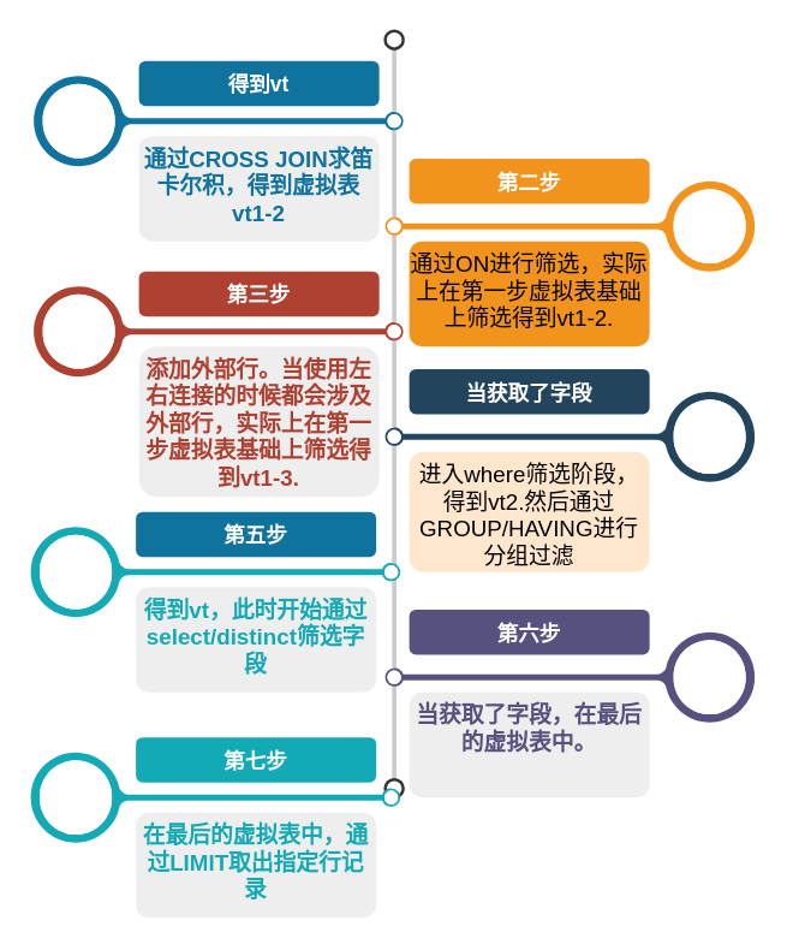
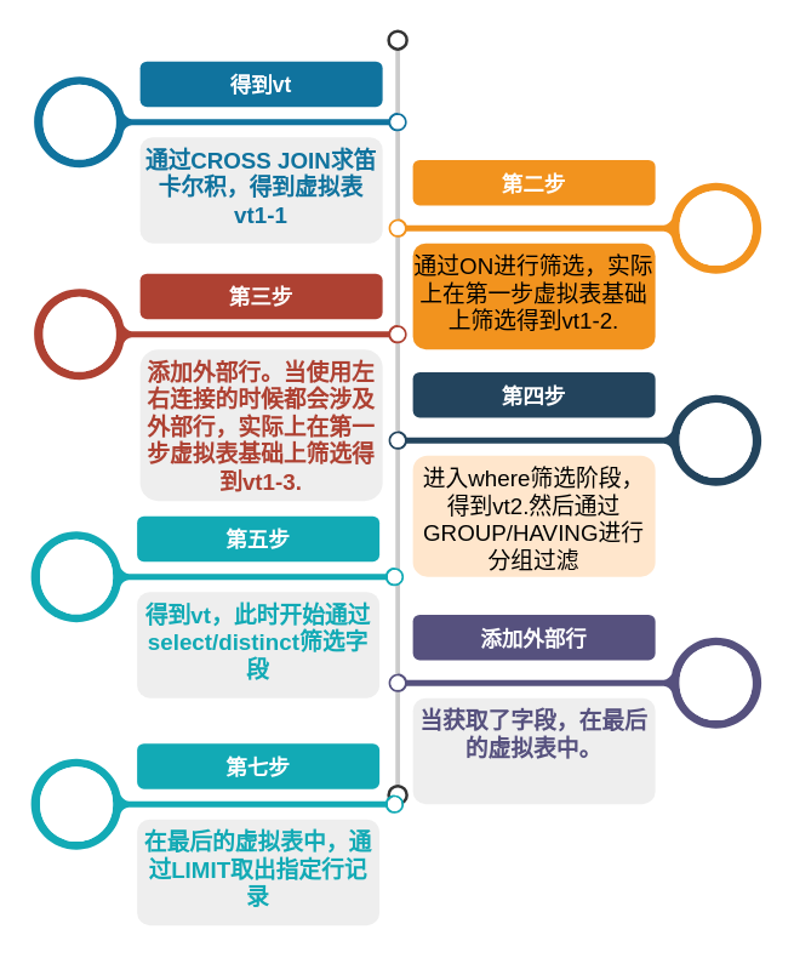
  <mxCell id="0" />
  <mxCell id="1" parent="0" />
  <mxCell id="2" value="" style="endArrow=none;html=1;strokeWidth=3;strokeColor=#CCCCCC;labelBackgroundColor=none;fontSize=16" edge="1" source="3" target="4" parent="1"><mxGeometry relative="1" as="geometry" /></mxCell>
  <mxCell id="3" value="" style="ellipse;whiteSpace=wrap;html=1;aspect=fixed;shadow=0;fillColor=none;strokeColor=#333333;fontSize=16;align=center;strokeWidth=2;" vertex="1" parent="1"><mxGeometry x="256" y="20" width="12" height="12" as="geometry" /></mxCell>
  <mxCell id="4" value="" style="ellipse;whiteSpace=wrap;html=1;aspect=fixed;shadow=0;fillColor=none;strokeColor=#333333;fontSize=16;align=center;strokeWidth=2;" vertex="1" parent="1"><mxGeometry x="256" y="518" width="12" height="12" as="geometry" /></mxCell>
  <mxCell id="5" value="" style="verticalLabelPosition=middle;verticalAlign=middle;html=1;shape=mxgraph.infographic.circularCallout2;dy=15;strokeColor=#10739E;labelPosition=center;align=center;fontColor=#10739E;fontStyle=1;fontSize=24;shadow=0;direction=north;" vertex="1" parent="1"><mxGeometry x="22" width="246" height="60" as="geometry" y="50" /></mxCell>
  <mxCell id="6" value="" style="verticalLabelPosition=middle;verticalAlign=middle;html=1;shape=mxgraph.infographic.circularCallout2;dy=15;strokeColor=#F2931E;labelPosition=center;align=center;fontColor=#F2931E;fontStyle=1;fontSize=24;shadow=0;direction=north;flipH=1;" vertex="1" parent="1"><mxGeometry x="256" y="120" width="246" height="60" as="geometry" /></mxCell>
  <mxCell id="7" value="" style="verticalLabelPosition=middle;verticalAlign=middle;html=1;shape=mxgraph.infographic.circularCallout2;dy=15;strokeColor=#AE4132;labelPosition=center;align=center;fontColor=#10739E;fontStyle=1;fontSize=24;shadow=0;direction=north;" vertex="1" parent="1"><mxGeometry x="22" y="190" width="246" height="60" as="geometry" /></mxCell>
  <mxCell id="8" value="" style="verticalLabelPosition=middle;verticalAlign=middle;html=1;shape=mxgraph.infographic.circularCallout2;dy=15;strokeColor=#23445D;labelPosition=center;align=center;fontColor=#10739E;fontStyle=1;fontSize=24;shadow=0;direction=north;flipH=1;" vertex="1" parent="1"><mxGeometry x="256" y="260" width="246" height="60" as="geometry" /></mxCell>
  <mxCell id="9" value="" style="verticalLabelPosition=middle;verticalAlign=middle;html=1;shape=mxgraph.infographic.circularCallout2;dy=15;strokeColor=#12AAB5;labelPosition=center;align=center;fontColor=#10739E;fontStyle=1;fontSize=24;shadow=0;direction=north;" vertex="1" parent="1"><mxGeometry x="20" y="350" width="246" height="60" as="geometry" /></mxCell>
  <mxCell id="10" value="" style="verticalLabelPosition=middle;verticalAlign=middle;html=1;shape=mxgraph.infographic.circularCallout2;dy=15;strokeColor=#56517E;labelPosition=center;align=center;fontColor=#10739E;fontStyle=1;fontSize=24;shadow=0;direction=north;flipH=1;" vertex="1" parent="1"><mxGeometry x="256" y="420" width="246" height="60" as="geometry" /></mxCell>
  <mxCell id="11" value="得到vt" style="fillColor=#10739E;strokecolor=none;rounded=1;fontColor=#FFFFFF;strokeColor=none;fontStyle=1;fontSize=14;" vertex="1" parent="1"><mxGeometry x="92" y="40" width="160" height="30" as="geometry" /></mxCell>
  <mxCell id="12" value="第二步" style="fillColor=#F2931E;strokecolor=none;rounded=1;fontColor=#FFFFFF;strokeColor=none;fontStyle=1;fontSize=14;" vertex="1" parent="1"><mxGeometry x="272" y="105" width="160" height="30" as="geometry" /></mxCell>
  <mxCell id="13" value="第三步" style="fillColor=#AE4132;strokecolor=none;rounded=1;fontColor=#FFFFFF;strokeColor=none;fontStyle=1;fontSize=14;" vertex="1" parent="1"><mxGeometry x="92" y="180" width="160" height="30" as="geometry" /></mxCell>
- <mxCell id="14" value="当获取了字段" style="fillColor=#23445D;strokecolor=none;rounded=1;fontColor=#FFFFFF;strokeColor=none;fontStyle=1;fontSize=14;" vertex="1" parent="1"><mxGeometry x="272" y="245" width="160" height="30" as="geometry" /></mxCell>
- <mxCell id="15" value="第五步" style="fillColor=#10739e;strokecolor=none;rounded=1;fontColor=#FFFFFF;strokeColor=none;fontStyle=1;fontSize=14;" vertex="1" parent="1"><mxGeometry x="90" y="340" width="160" height="30" as="geometry" /></mxCell>
- <mxCell id="16" value="第六步" style="fillColor=#56517E;strokecolor=none;rounded=1;fontColor=#FFFFFF;strokeColor=none;fontStyle=1;fontSize=14;" vertex="1" parent="1"><mxGeometry x="272" y="405" width="160" height="30" as="geometry" /></mxCell>
- <mxCell id="17" value="&lt;font color=&quot;#10739e&quot; size=&quot;1&quot;&gt;&lt;b style=&quot;font-size: 15px&quot;&gt;通过CROSS JOIN求笛卡尔积，得到虚拟表vt1-2&lt;/b&gt;&lt;/font&gt;" style="rounded=1;strokeColor=none;fillColor=#EEEEEE;align=center;arcSize=12;verticalAlign=top;whiteSpace=wrap;html=1;fontSize=12;" vertex="1" parent="1"><mxGeometry x="92" y="90" width="160" height="70" as="geometry" /></mxCell>
+ <mxCell id="14" value="第四步" style="fillColor=#23445D;strokecolor=none;rounded=1;fontColor=#FFFFFF;strokeColor=none;fontStyle=1;fontSize=14;" vertex="1" parent="1"><mxGeometry x="272" y="245" width="160" height="30" as="geometry" /></mxCell>
+ <mxCell id="15" value="第五步" style="fillColor=#12AAB5;strokecolor=none;rounded=1;fontColor=#FFFFFF;strokeColor=none;fontStyle=1;fontSize=14;" vertex="1" parent="1"><mxGeometry x="90" y="340" width="160" height="30" as="geometry" /></mxCell>
+ <mxCell id="16" value="添加外部行" style="fillColor=#56517E;strokecolor=none;rounded=1;fontColor=#FFFFFF;strokeColor=none;fontStyle=1;fontSize=14;" vertex="1" parent="1"><mxGeometry x="272" y="405" width="160" height="30" as="geometry" /></mxCell>
+ <mxCell id="17" value="&lt;font color=&quot;#10739e&quot; size=&quot;1&quot;&gt;&lt;b style=&quot;font-size: 15px&quot;&gt;通过CROSS JOIN求笛卡尔积，得到虚拟表vt1-1&lt;/b&gt;&lt;/font&gt;" style="rounded=1;strokeColor=none;fillColor=#EEEEEE;align=center;arcSize=12;verticalAlign=top;whiteSpace=wrap;html=1;fontSize=12;" vertex="1" parent="1"><mxGeometry x="92" y="90" width="160" height="70" as="geometry" /></mxCell>
  <mxCell id="18" value="&lt;font&gt;&lt;font style=&quot;font-size: 15px&quot;&gt;通过ON进行筛选，实际上在第一步虚拟表基础上筛选得到vt1-2.&lt;/font&gt;&lt;/font&gt;" style="rounded=1;strokeColor=none;fillColor=#f2931e;align=center;arcSize=12;verticalAlign=top;whiteSpace=wrap;html=1;fontSize=12;" vertex="1" parent="1"><mxGeometry x="272" y="160" width="160" height="70" as="geometry" /></mxCell>
  <mxCell id="19" value="&lt;font color=&quot;#ae4132&quot; size=&quot;1&quot;&gt;&lt;b style=&quot;font-size: 15px&quot;&gt;添加外部行。当使用左右连接的时候都会涉及外部行，实际上在第一步虚拟表基础上筛选得到vt1-3.&lt;/b&gt;&lt;/font&gt;" style="rounded=1;strokeColor=none;fillColor=#EEEEEE;align=center;arcSize=12;verticalAlign=top;whiteSpace=wrap;html=1;fontSize=12;" vertex="1" parent="1"><mxGeometry x="92" y="230" width="160" height="100" as="geometry" /></mxCell>
  <mxCell id="20" value="&lt;font style=&quot;font-size: 15px&quot;&gt;进入where筛选阶段，得到vt2.然后通过GROUP/HAVING进行分组过滤&lt;/font&gt;" style="rounded=1;strokeColor=none;fillColor=#ffe6cc;align=center;arcSize=12;verticalAlign=top;whiteSpace=wrap;html=1;fontSize=12;" vertex="1" parent="1"><mxGeometry x="272" y="300" width="160" height="80" as="geometry" /></mxCell>
  <mxCell id="21" value="&lt;font color=&quot;#12aab5&quot; size=&quot;1&quot;&gt;&lt;b style=&quot;font-size: 15px&quot;&gt;得到vt，此时开始通过select/distinct筛选字段&lt;/b&gt;&lt;/font&gt;" style="rounded=1;strokeColor=none;fillColor=#EEEEEE;align=center;arcSize=12;verticalAlign=top;whiteSpace=wrap;html=1;fontSize=12;" vertex="1" parent="1"><mxGeometry x="90" y="390" width="160" height="70" as="geometry" /></mxCell>
  <mxCell id="22" value="&lt;font color=&quot;#56517e&quot; size=&quot;1&quot;&gt;&lt;b style=&quot;font-size: 15px&quot;&gt;当获取了字段，在最后的虚拟表中。&lt;/b&gt;&lt;/font&gt;" style="rounded=1;strokeColor=none;fillColor=#EEEEEE;align=center;arcSize=12;verticalAlign=top;whiteSpace=wrap;html=1;fontSize=12;" vertex="1" parent="1"><mxGeometry x="272" y="460" width="160" height="70" as="geometry" /></mxCell>
  <mxCell id="23" value="" style="verticalLabelPosition=middle;verticalAlign=middle;html=1;shape=mxgraph.infographic.circularCallout2;dy=15;strokeColor=#12AAB5;labelPosition=center;align=center;fontColor=#10739E;fontStyle=1;fontSize=24;shadow=0;direction=north;" vertex="1" parent="1"><mxGeometry x="20" y="500" width="246" height="60" as="geometry" /></mxCell>
  <mxCell id="24" value="第七步" style="fillColor=#12AAB5;strokecolor=none;rounded=1;fontColor=#FFFFFF;strokeColor=none;fontStyle=1;fontSize=14;" vertex="1" parent="1"><mxGeometry x="90" y="490" width="160" height="30" as="geometry" /></mxCell>
  <mxCell id="25" value="&lt;font color=&quot;#12aab5&quot; size=&quot;1&quot;&gt;&lt;b style=&quot;font-size: 15px&quot;&gt;在最后的虚拟表中，通过LIMIT取出指定行记录&lt;/b&gt;&lt;/font&gt;" style="rounded=1;strokeColor=none;fillColor=#EEEEEE;align=center;arcSize=12;verticalAlign=top;whiteSpace=wrap;html=1;fontSize=12;" vertex="1" parent="1"><mxGeometry x="90" y="540" width="160" height="70" as="geometry" /></mxCell>
